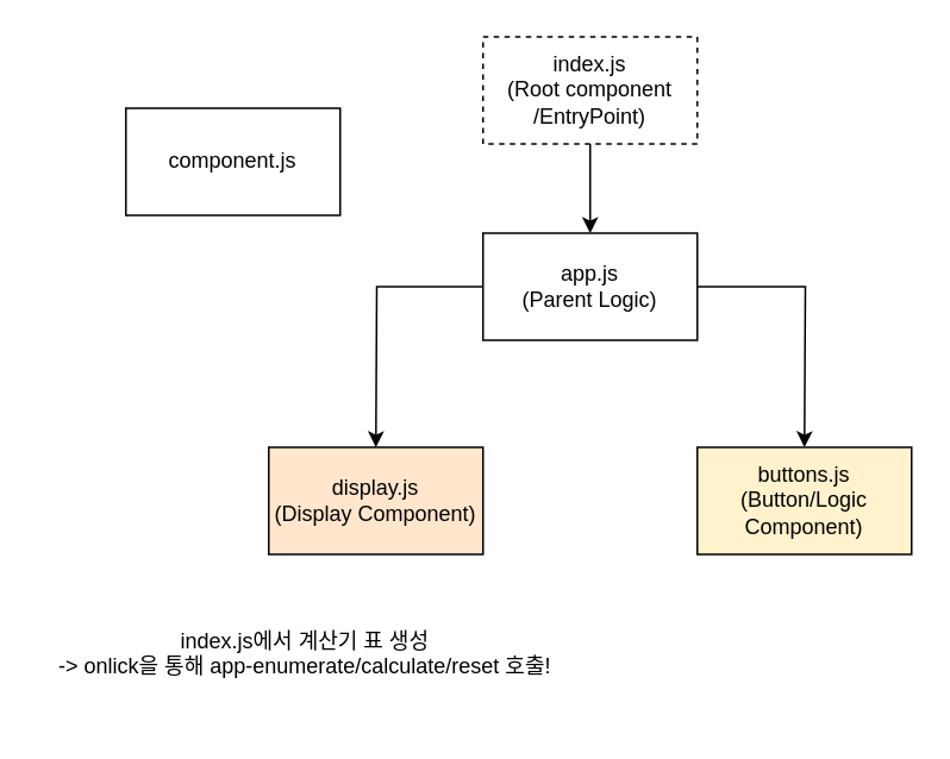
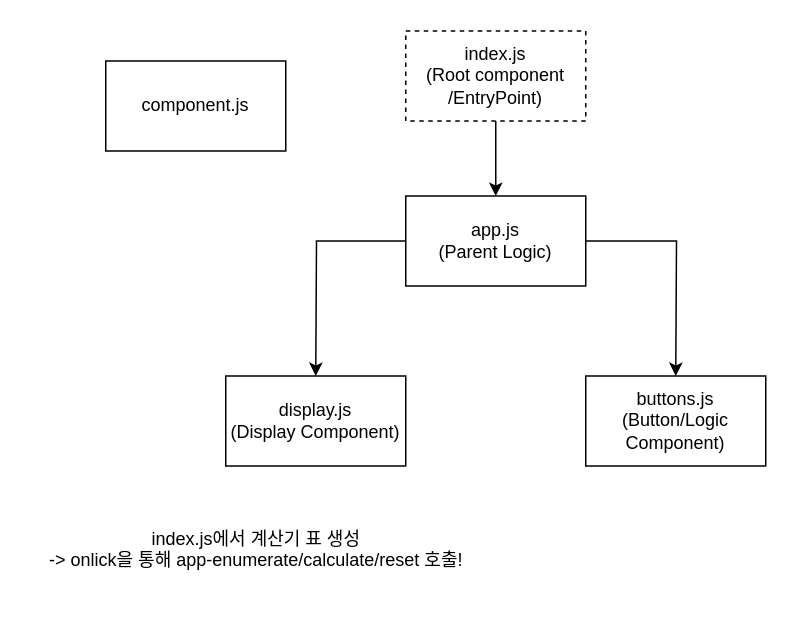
  <mxCell id="0" />
  <mxCell id="1" parent="0" />
  <mxCell id="2" style="edgeStyle=orthogonalEdgeStyle;rounded=0;orthogonalLoop=1;jettySize=auto;html=1;" edge="1" parent="1" source="3"><mxGeometry relative="1" as="geometry"><mxPoint x="330" y="130" as="targetPoint" /></mxGeometry></mxCell>
  <mxCell id="3" value="index.js&lt;div&gt;(Root component&lt;/div&gt;&lt;div&gt;/EntryPoint)&lt;/div&gt;" style="rounded=0;whiteSpace=wrap;html=1;dashed=1;" vertex="1" parent="1"><mxGeometry x="270" y="20" width="120" height="60" as="geometry" /></mxCell>
  <mxCell id="4" style="edgeStyle=orthogonalEdgeStyle;rounded=0;orthogonalLoop=1;jettySize=auto;html=1;" edge="1" parent="1" source="6"><mxGeometry relative="1" as="geometry"><mxPoint x="210" y="250" as="targetPoint" /></mxGeometry></mxCell>
  <mxCell id="5" style="edgeStyle=orthogonalEdgeStyle;rounded=0;orthogonalLoop=1;jettySize=auto;html=1;" edge="1" parent="1" source="6"><mxGeometry relative="1" as="geometry"><mxPoint x="450" y="250" as="targetPoint" /></mxGeometry></mxCell>
  <mxCell id="6" value="app.js&lt;div&gt;(Parent Logic)&lt;/div&gt;" style="rounded=0;whiteSpace=wrap;html=1;" vertex="1" parent="1"><mxGeometry x="270" y="130" width="120" height="60" as="geometry" /></mxCell>
- <mxCell id="7" value="component.js" style="rounded=0;whiteSpace=wrap;html=1;" vertex="1" parent="1"><mxGeometry x="70" y="60" width="120" height="60" as="geometry" /></mxCell>
- <mxCell id="8" value="display.js&lt;div&gt;(Display Component)&lt;/div&gt;" style="rounded=0;whiteSpace=wrap;html=1;fillColor=#ffe6cc;" vertex="1" parent="1"><mxGeometry x="150" y="250" width="120" height="60" as="geometry" /></mxCell>
- <mxCell id="9" value="buttons.js&lt;div&gt;(Button/Logic Component)&lt;/div&gt;" style="rounded=0;whiteSpace=wrap;html=1;fillColor=#fff2cc;" vertex="1" parent="1"><mxGeometry x="390" y="250" width="120" height="60" as="geometry" /></mxCell>
+ <mxCell id="7" value="component.js" style="rounded=0;whiteSpace=wrap;html=1;" vertex="1" parent="1"><mxGeometry x="70" y="40" width="120" height="60" as="geometry" /></mxCell>
+ <mxCell id="8" value="display.js&lt;div&gt;(Display Component)&lt;/div&gt;" style="rounded=0;whiteSpace=wrap;html=1;" vertex="1" parent="1"><mxGeometry x="150" y="250" width="120" height="60" as="geometry" /></mxCell>
+ <mxCell id="9" value="buttons.js&lt;div&gt;(Button/Logic Component)&lt;/div&gt;" style="rounded=0;whiteSpace=wrap;html=1;" vertex="1" parent="1"><mxGeometry x="390" y="250" width="120" height="60" as="geometry" /></mxCell>
  <mxCell id="10" value="index.js에서 계산기 표 생성&lt;div&gt;-&amp;gt; onlick을 통해 app-enumerate/calculate/reset 호출!&lt;/div&gt;&lt;div&gt;&lt;br&gt;&lt;/div&gt;" style="text;html=1;align=center;verticalAlign=middle;resizable=0;points=[];autosize=1;strokeColor=none;fillColor=none;" vertex="1" parent="1"><mxGeometry x="20" y="343" width="300" height="60" as="geometry" /></mxCell>
